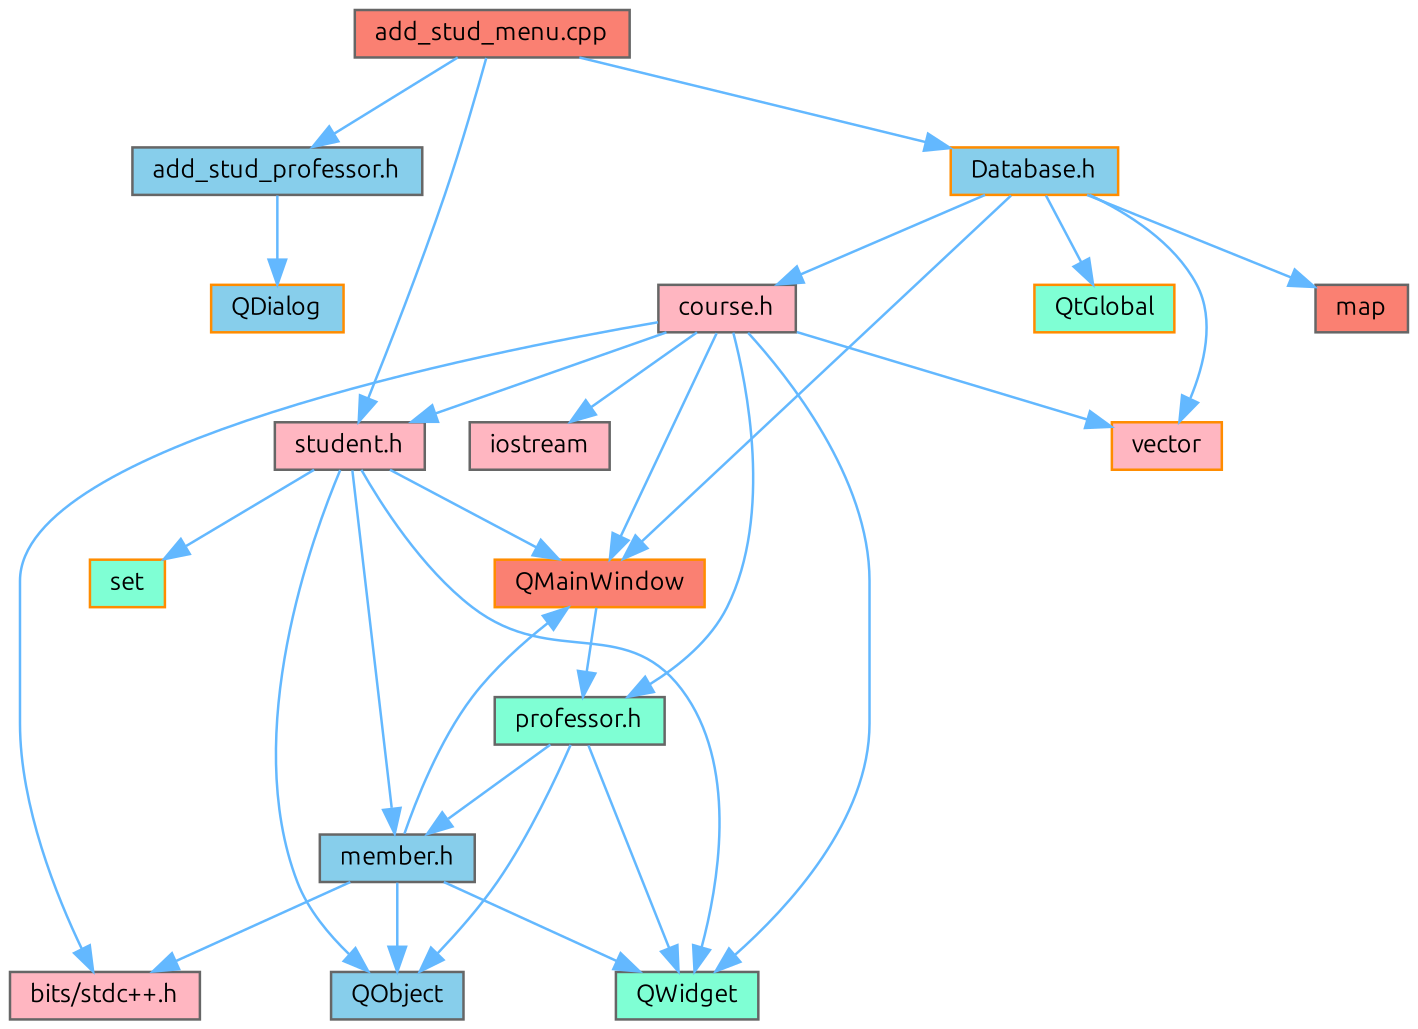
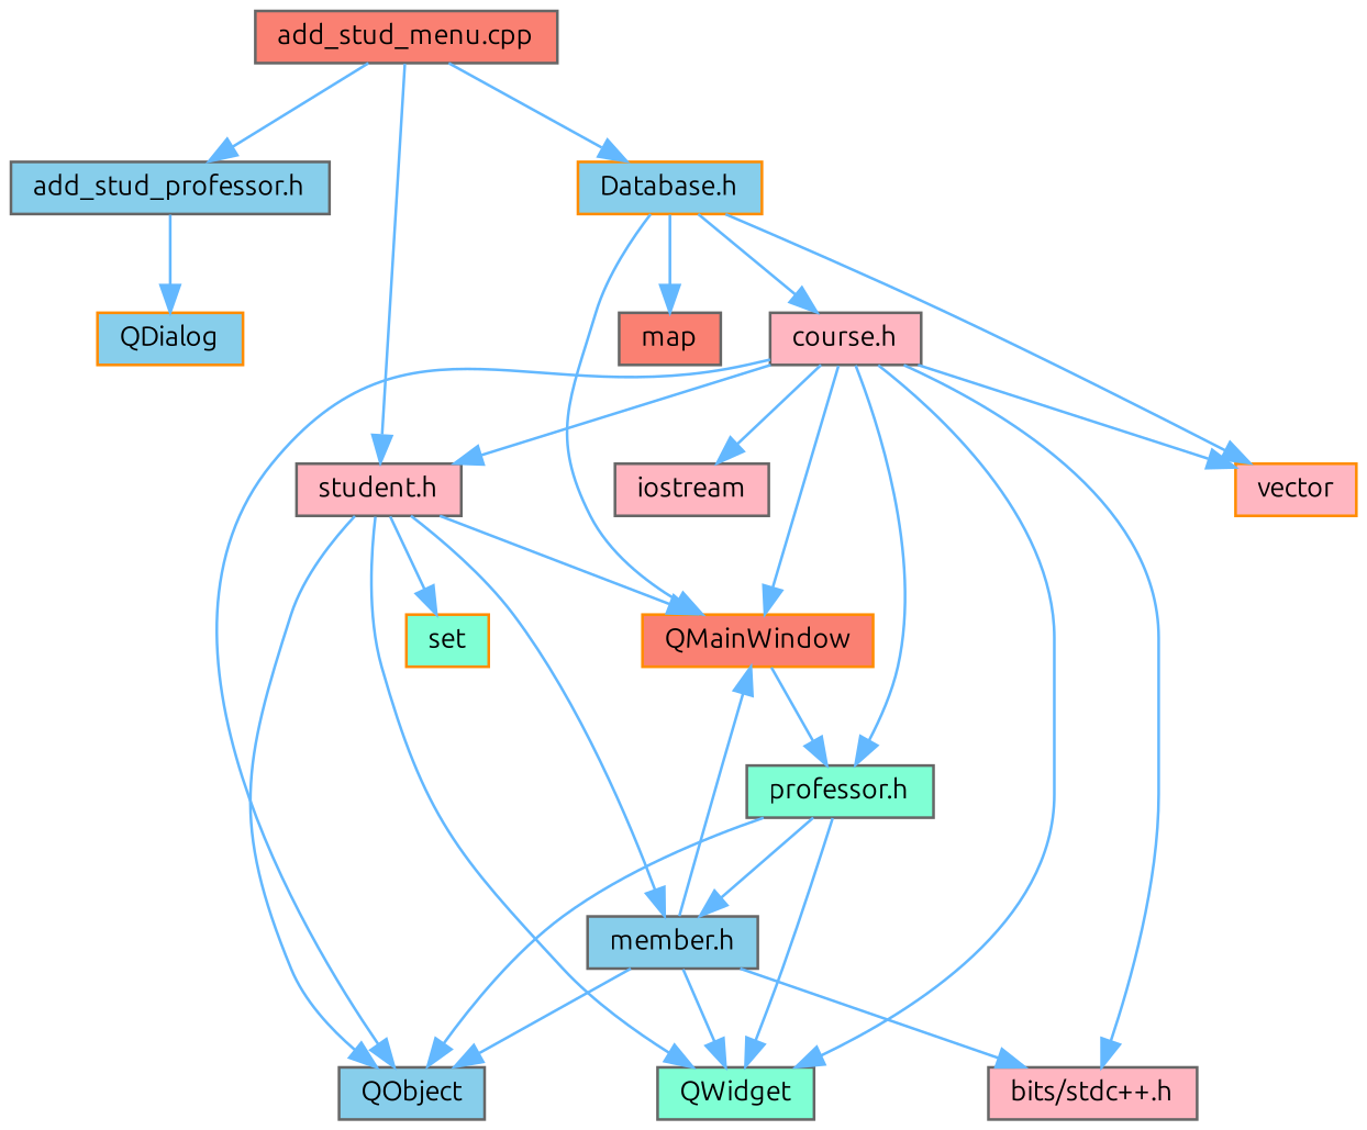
  digraph {
    fontname=Ubuntu
    node [color=gray40 fillcolor=skyblue fontname=Ubuntu fontsize=10 shape=box style=filled]
    edge [color=steelblue1 fontname=Ubuntu fontsize=10 labelfontname=Helvetica labelfontsize=10 style=solid]
    n1 [fillcolor=salmon fontcolor=black height=0.2 label="add_stud_menu.cpp" width=0.4]
    n2 [height=0.2 label="add_stud_professor.h" width=0.4]
    n3 [fillcolor=lightpink height=0.2 label="student.h" width=0.4]
    n4 [color=darkorange height=0.2 label="Database.h" width=0.4]
    n5 [color=darkorange height=0.2 label=QDialog width=0.4]
    n6 [color=darkorange fillcolor=salmon height=0.2 label=QMainWindow width=0.4]
    n7 [height=0.2 label=QObject width=0.4]
    n8 [fillcolor=aquamarine height=0.2 label=QWidget width=0.4]
    n9 [height=0.2 label="member.h" width=0.4]
    n10 [color=darkorange fillcolor=aquamarine height=0.2 label=set width=0.4]
-   n11 [color=darkorange fillcolor=aquamarine height=0.2 label=QtGlobal width=0.4]
    n12 [fillcolor=salmon height=0.2 label=map width=0.4]
    n13 [color=darkorange fillcolor=lightpink height=0.2 label=vector width=0.4]
    n14 [fillcolor=lightpink height=0.2 label="course.h" width=0.4]
    n15 [fillcolor=aquamarine height=0.2 label="professor.h" width=0.4]
    n16 [fillcolor=lightpink height=0.2 label="bits/stdc++.h" width=0.4]
    n17 [fillcolor=lightpink height=0.2 label=iostream width=0.4]
    n1 -> n2
    n1 -> n3
    n1 -> n4
    n2 -> n5
    n3 -> n6
    n3 -> n7
    n3 -> n8
    n3 -> n9
    n3 -> n10
    n4 -> n6
-   n4 -> n11
    n4 -> n12
    n4 -> n13
    n4 -> n14
    n6 -> n15
    n9 -> n6
    n9 -> n7
    n9 -> n8
    n9 -> n16
    n14 -> n3
    n14 -> n6
+   n14 -> n7
    n14 -> n8
    n14 -> n13
    n14 -> n15
    n14 -> n16
    n14 -> n17
    n15 -> n7
    n15 -> n8
    n15 -> n9
  }
